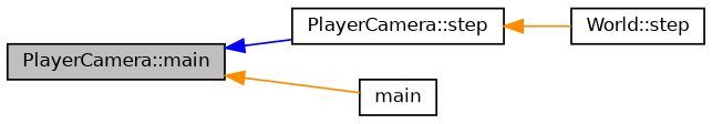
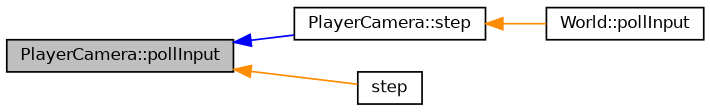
  digraph {
    rankdir=LR
    node [color=black fillcolor=white fontname=Helvetica fontsize=10 shape=record style=filled]
    edge [color=darkorange dir=back fontname=Helvetica fontsize=10 labelfontname=Helvetica labelfontsize=10 style=solid]
-   n1 [fillcolor=grey75 fontcolor=black height=0.2 label="PlayerCamera::main" width=0.4]
+   n1 [fillcolor=grey75 fontcolor=black height=0.2 label="PlayerCamera::pollInput" width=0.4]
    n2 [height=0.2 label="PlayerCamera::step" width=0.4]
-   n3 [height=0.2 label=main width=0.4]
-   n4 [height=0.2 label="World::step" width=0.4]
+   n3 [height=0.2 label=step width=0.4]
+   n4 [height=0.2 label="World::pollInput" width=0.4]
    n1 -> n2 [color=blue]
    n1 -> n3
    n2 -> n4
  }
